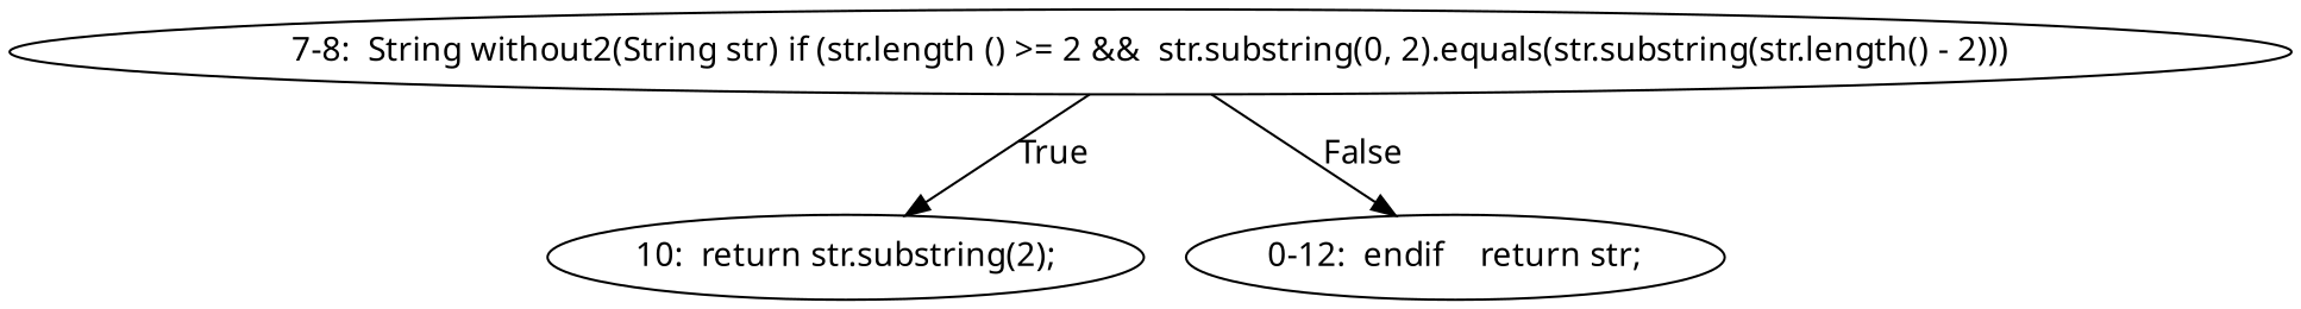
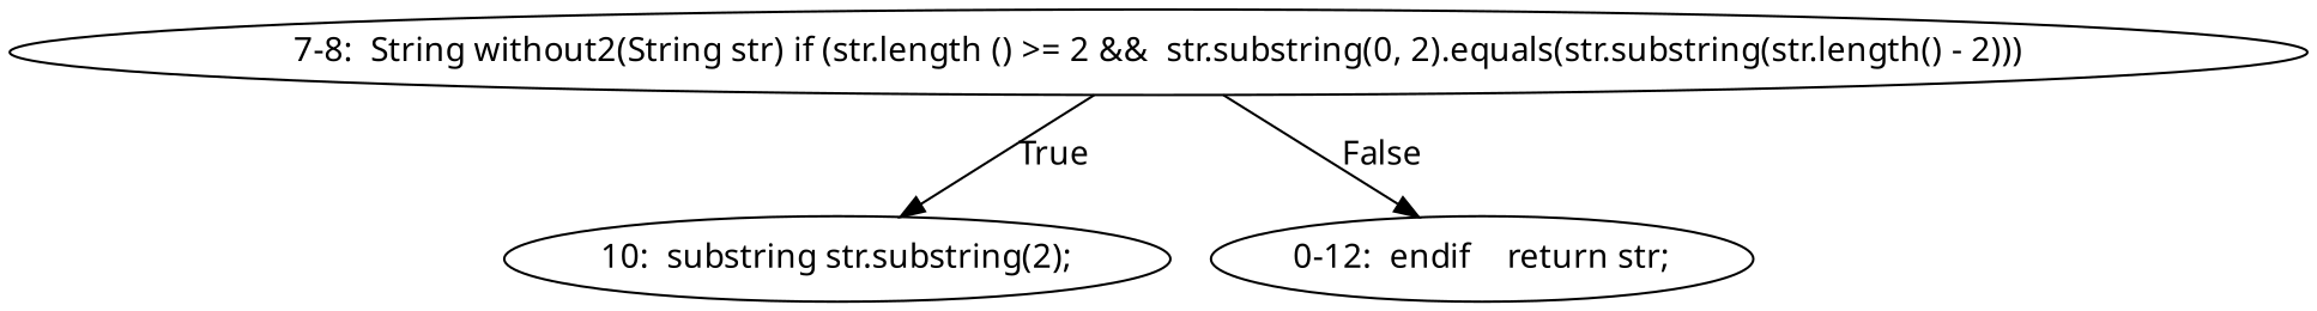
  digraph {
    fontname="Noto Sans"
    node [fontname="Noto Sans"]
    edge [fontname="Noto Sans"]
    n1 [label="7-8:  String without2(String str)	if (str.length () >= 2 &&  str.substring(0, 2).equals(str.substring(str.length() - 2)))"]
-   n2 [label="10:  return str.substring(2);"]
+   n2 [label="10:  substring str.substring(2);"]
    n3 [label="0-12:  endif	return str;"]
    n1 -> n2 [label=True]
    n1 -> n3 [label=False]
  }
